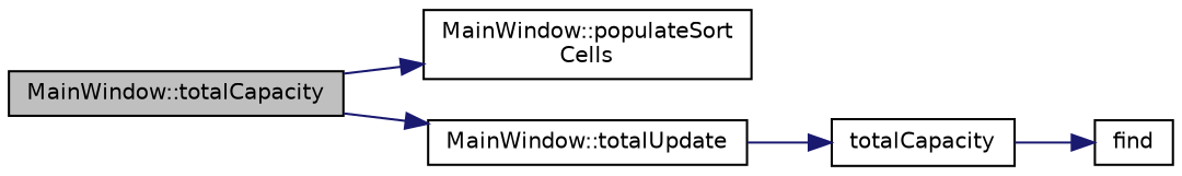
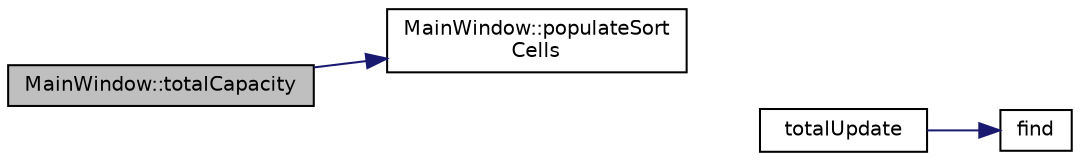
  digraph {
    rankdir=LR
    node [color=black fillcolor=white fontname=Helvetica fontsize=10 shape=record style=filled]
    edge [color=midnightblue fontname=Helvetica fontsize=10 labelfontname=Helvetica labelfontsize=10 style=solid]
    n1 [fillcolor=grey75 fontcolor=black height=0.2 label="MainWindow::totalCapacity" width=0.4]
    n2 [height=0.2 label="MainWindow::populateSort\lCells" width=0.4]
-   n3 [height=0.2 label="MainWindow::totalUpdate" width=0.4]
-   n4 [height=0.2 label=totalCapacity width=0.4]
+   n4 [height=0.2 label=totalUpdate width=0.4]
    n5 [height=0.2 label=find width=0.4]
    n1 -> n2
-   n1 -> n3
-   n3 -> n4
    n4 -> n5
  }
